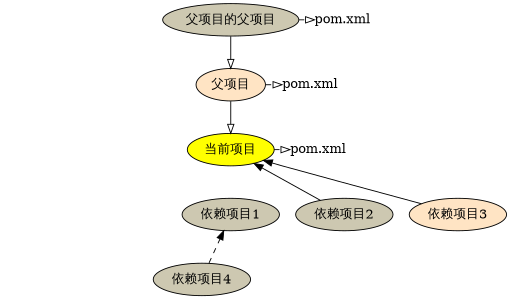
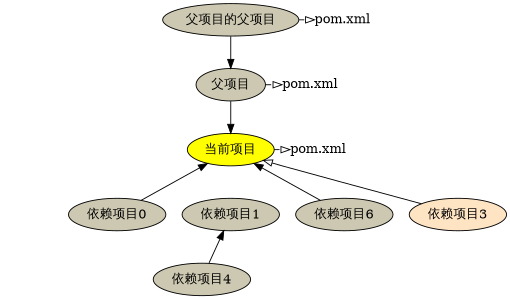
  digraph {
    fontname="DejaVu Serif"
    rankdir=TB
    node [fontname="DejaVu Serif" style=filled]
    edge [fontname="DejaVu Serif" style=invis]
    n1 [fillcolor=cornsilk3 label="父项目的父项目"]
    n2 [label="pom.xml" shape=plain style=""]
-   n3 [fillcolor=bisque label="父项目"]
+   n3 [fillcolor=cornsilk3 label="父项目"]
    n4 [label="pom.xml" shape=plain style=""]
    n5 [fillcolor=yellow label="当前项目"]
    n6 [label="pom.xml" shape=plain style=""]
    pl [style=invis]
    pl2 [style=invis]
+   n9 [fillcolor=cornsilk3 label="依赖项目0"]
    n10 [fillcolor=cornsilk3 label="依赖项目1"]
-   n11 [fillcolor=cornsilk3 label="依赖项目2"]
+   n11 [fillcolor=cornsilk3 label="依赖项目6"]
    n12 [fillcolor=bisque label="依赖项目3"]
    n13 [fillcolor=cornsilk3 label="依赖项目4"]
    subgraph sub_1 {
      rank=same
      rankdir=LR
      n1
      n2
    }
    subgraph sub_2 {
      rank=same
      rankdir=LR
      n3
      n4
    }
    subgraph sub_3 {
      rank=same
      rankdir=LR
      n5
      n6
    }
    subgraph sub_4 {
      n5
      pl
      pl2
    }
    subgraph sub_5 {
      rank=same
      rankdir=LR
      pl
+     n9
      n10
      n11
      n12
    }
    subgraph sub_6 {
      rank=same
      rankdir=LR
      pl2
      n13
    }
    n1 -> n2 [arrowhead=onormal style=dashed]
-   n1 -> n3 [arrowhead=onormal style=""]
+   n1 -> n3 [style=""]
    n3 -> n4 [arrowhead=onormal style=dashed]
-   n3 -> n5 [arrowhead=onormal style=""]
+   n3 -> n5 [style=""]
    n5 -> n6 [arrowhead=onormal style=dashed]
    n5 -> pl
    pl -> pl2
+   pl -> n9
    pl2 -> n13
+   n9 -> n5 [style=""]
+   n9 -> n10
    n10 -> n11
    n11 -> n5 [style=""]
    n11 -> n12
-   n12 -> n5 [style=""]
-   n13 -> n10 [style=dashed]
+   n12 -> n5 [arrowhead=onormal style=""]
+   n13 -> n10 [style=""]
  }
